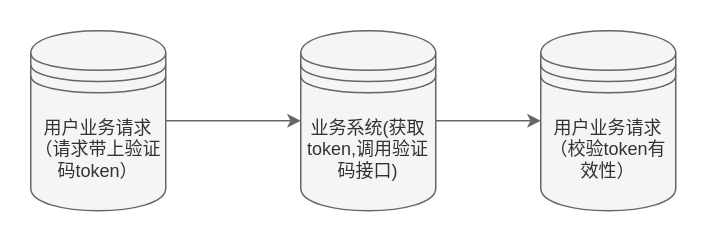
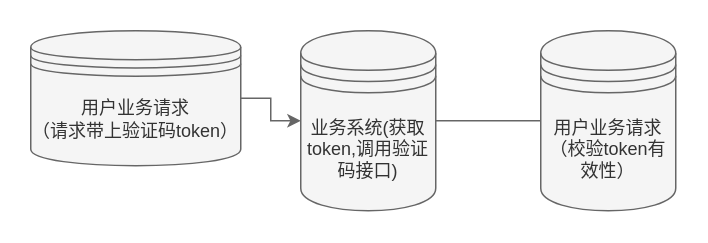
  <mxCell id="0" />
  <mxCell id="1" parent="0" />
  <mxCell id="2" style="edgeStyle=orthogonalEdgeStyle;rounded=0;orthogonalLoop=1;jettySize=auto;html=1;entryX=0;entryY=0.5;entryDx=0;entryDy=0;fillColor=#f5f5f5;strokeColor=#666666;" edge="1" parent="1" source="3" target="5"><mxGeometry relative="1" as="geometry" /></mxCell>
- <mxCell id="3" value="用户业务请求&lt;br&gt;（请求带上验证码token）" style="shape=datastore;whiteSpace=wrap;html=1;fillColor=#f5f5f5;strokeColor=#666666;fontColor=#333333;" vertex="1" parent="1"><mxGeometry x="20" y="20" width="90" height="120" as="geometry" /></mxCell>
- <mxCell id="4" style="edgeStyle=orthogonalEdgeStyle;rounded=0;orthogonalLoop=1;jettySize=auto;html=1;entryX=0;entryY=0.5;entryDx=0;entryDy=0;fillColor=#f5f5f5;strokeColor=#666666;" edge="1" parent="1" source="5" target="6"><mxGeometry relative="1" as="geometry" /></mxCell>
+ <mxCell id="3" value="用户业务请求&lt;br&gt;（请求带上验证码token）" style="shape=datastore;whiteSpace=wrap;html=1;fillColor=#f5f5f5;strokeColor=#666666;fontColor=#333333;" vertex="1" parent="1"><mxGeometry x="20" y="20" width="140" height="90" as="geometry" /></mxCell>
+ <mxCell id="4" style="edgeStyle=orthogonalEdgeStyle;rounded=0;orthogonalLoop=1;jettySize=auto;html=1;entryX=0;entryY=0.5;entryDx=0;entryDy=0;fillColor=#f5f5f5;strokeColor=#666666;endArrow=none;" edge="1" parent="1" source="5" target="6"><mxGeometry relative="1" as="geometry" /></mxCell>
  <mxCell id="5" value="业务系统(获取token,调用验证码接口)" style="shape=datastore;whiteSpace=wrap;html=1;fillColor=#f5f5f5;strokeColor=#666666;fontColor=#333333;" vertex="1" parent="1"><mxGeometry x="200" y="20" width="90" height="120" as="geometry" /></mxCell>
  <mxCell id="6" value="用户业务请求（校验token有效性）" style="shape=datastore;whiteSpace=wrap;html=1;fillColor=#f5f5f5;strokeColor=#666666;fontColor=#333333;" vertex="1" parent="1"><mxGeometry x="360" y="20" width="90" height="120" as="geometry" /></mxCell>
